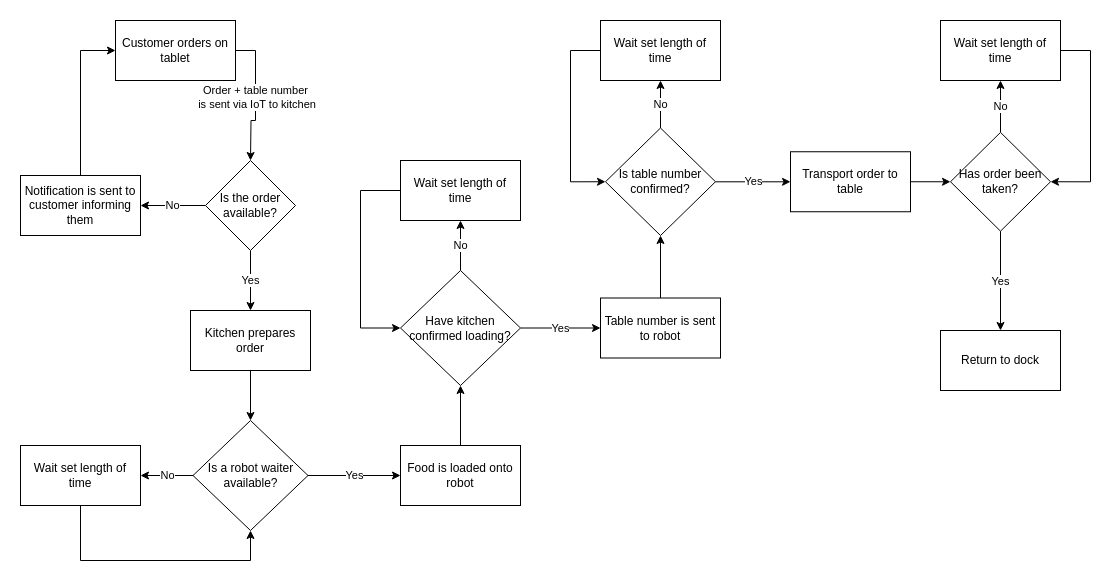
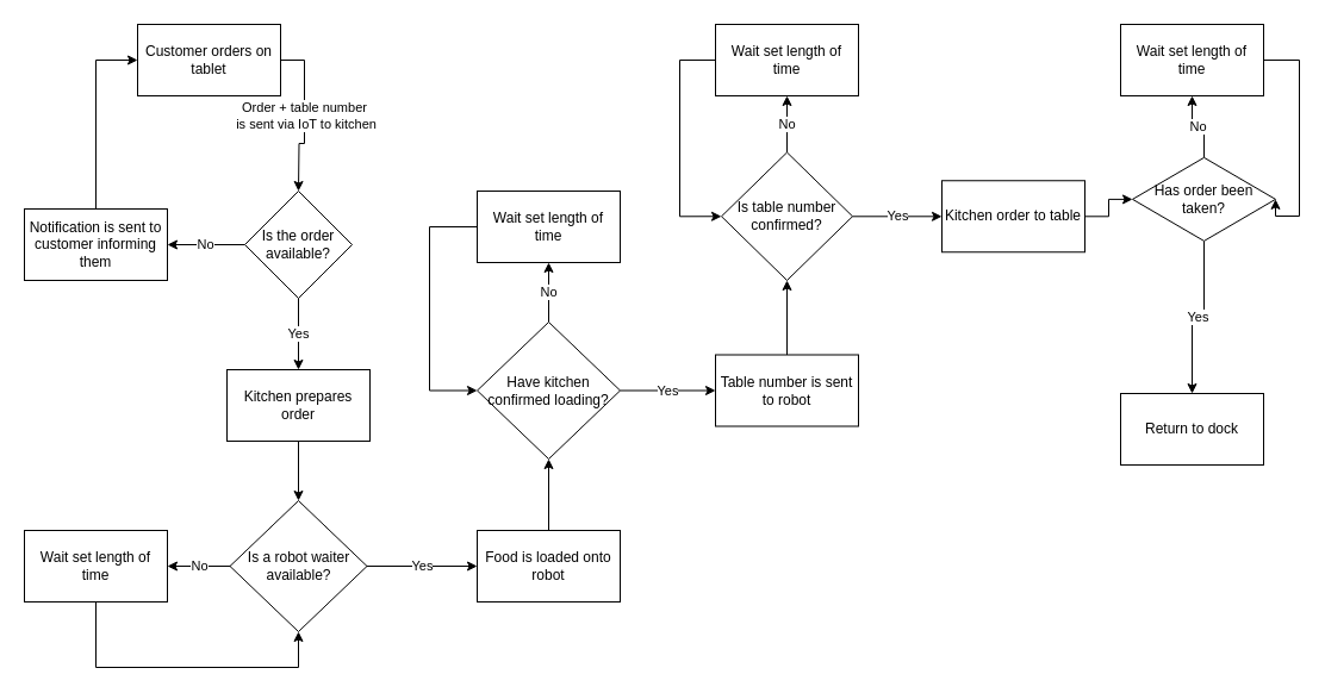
  <mxCell id="0" />
  <mxCell id="1" parent="0" />
  <mxCell id="2" value="Order + table number&lt;br&gt;&amp;nbsp;is sent via IoT to kitchen" style="edgeStyle=orthogonalEdgeStyle;rounded=0;orthogonalLoop=1;jettySize=auto;html=1;" edge="1" parent="1" source="3"><mxGeometry relative="1" as="geometry"><mxPoint x="250" y="160" as="targetPoint" /></mxGeometry></mxCell>
  <mxCell id="3" value="Customer orders on tablet" style="rounded=0;whiteSpace=wrap;html=1;" vertex="1" parent="1"><mxGeometry x="115" y="20" width="120" height="60" as="geometry" /></mxCell>
  <mxCell id="4" value="No" style="edgeStyle=orthogonalEdgeStyle;rounded=0;orthogonalLoop=1;jettySize=auto;html=1;" edge="1" parent="1" source="6" target="8"><mxGeometry relative="1" as="geometry" /></mxCell>
  <mxCell id="5" value="Yes" style="edgeStyle=orthogonalEdgeStyle;rounded=0;orthogonalLoop=1;jettySize=auto;html=1;" edge="1" parent="1" source="6" target="10"><mxGeometry relative="1" as="geometry" /></mxCell>
  <mxCell id="6" value="Is the order available?" style="rhombus;whiteSpace=wrap;html=1;" vertex="1" parent="1"><mxGeometry x="205" y="160" width="90" height="90" as="geometry" /></mxCell>
  <mxCell id="7" style="edgeStyle=orthogonalEdgeStyle;rounded=0;orthogonalLoop=1;jettySize=auto;html=1;exitX=0.5;exitY=0;exitDx=0;exitDy=0;entryX=0;entryY=0.5;entryDx=0;entryDy=0;" edge="1" parent="1" source="8" target="3"><mxGeometry relative="1" as="geometry" /></mxCell>
  <mxCell id="8" value="Notification is sent to customer informing them" style="whiteSpace=wrap;html=1;" vertex="1" parent="1"><mxGeometry x="20" y="175" width="120" height="60" as="geometry" /></mxCell>
  <mxCell id="9" value="" style="edgeStyle=orthogonalEdgeStyle;rounded=0;orthogonalLoop=1;jettySize=auto;html=1;" edge="1" parent="1" source="10" target="13"><mxGeometry relative="1" as="geometry" /></mxCell>
  <mxCell id="10" value="Kitchen prepares order" style="whiteSpace=wrap;html=1;" vertex="1" parent="1"><mxGeometry x="190" y="310" width="120" height="60" as="geometry" /></mxCell>
  <mxCell id="11" value="No" style="edgeStyle=orthogonalEdgeStyle;rounded=0;orthogonalLoop=1;jettySize=auto;html=1;" edge="1" parent="1" source="13" target="15"><mxGeometry relative="1" as="geometry" /></mxCell>
  <mxCell id="12" value="Yes" style="edgeStyle=orthogonalEdgeStyle;rounded=0;orthogonalLoop=1;jettySize=auto;html=1;" edge="1" parent="1" source="13" target="17"><mxGeometry relative="1" as="geometry" /></mxCell>
  <mxCell id="13" value="Is a robot waiter available?" style="rhombus;whiteSpace=wrap;html=1;" vertex="1" parent="1"><mxGeometry x="192.5" y="420" width="115" height="110" as="geometry" /></mxCell>
  <mxCell id="14" style="edgeStyle=orthogonalEdgeStyle;rounded=0;orthogonalLoop=1;jettySize=auto;html=1;exitX=0.5;exitY=1;exitDx=0;exitDy=0;entryX=0.5;entryY=1;entryDx=0;entryDy=0;" edge="1" parent="1" source="15" target="13"><mxGeometry relative="1" as="geometry"><Array as="points"><mxPoint x="80" y="560" /><mxPoint x="250" y="560" /></Array></mxGeometry></mxCell>
  <mxCell id="15" value="Wait set length of time" style="whiteSpace=wrap;html=1;" vertex="1" parent="1"><mxGeometry x="20" y="445" width="120" height="60" as="geometry" /></mxCell>
  <mxCell id="16" value="" style="edgeStyle=orthogonalEdgeStyle;rounded=0;orthogonalLoop=1;jettySize=auto;html=1;" edge="1" parent="1" source="17" target="20"><mxGeometry relative="1" as="geometry" /></mxCell>
  <mxCell id="17" value="Food is loaded onto robot" style="whiteSpace=wrap;html=1;" vertex="1" parent="1"><mxGeometry x="400" y="445" width="120" height="60" as="geometry" /></mxCell>
  <mxCell id="18" value="No" style="edgeStyle=orthogonalEdgeStyle;rounded=0;orthogonalLoop=1;jettySize=auto;html=1;" edge="1" parent="1" source="20" target="22"><mxGeometry relative="1" as="geometry" /></mxCell>
  <mxCell id="19" value="Yes" style="edgeStyle=orthogonalEdgeStyle;rounded=0;orthogonalLoop=1;jettySize=auto;html=1;" edge="1" parent="1" source="20" target="24"><mxGeometry relative="1" as="geometry" /></mxCell>
  <mxCell id="20" value="Have kitchen confirmed loading?" style="rhombus;whiteSpace=wrap;html=1;" vertex="1" parent="1"><mxGeometry x="400" y="270" width="120" height="115" as="geometry" /></mxCell>
  <mxCell id="21" style="edgeStyle=orthogonalEdgeStyle;rounded=0;orthogonalLoop=1;jettySize=auto;html=1;exitX=0;exitY=0.5;exitDx=0;exitDy=0;entryX=0;entryY=0.5;entryDx=0;entryDy=0;" edge="1" parent="1" source="22" target="20"><mxGeometry relative="1" as="geometry"><Array as="points"><mxPoint x="360" y="190" /><mxPoint x="360" y="328" /></Array></mxGeometry></mxCell>
  <mxCell id="22" value="Wait set length of time" style="whiteSpace=wrap;html=1;" vertex="1" parent="1"><mxGeometry x="400" y="160" width="120" height="60" as="geometry" /></mxCell>
  <mxCell id="23" value="" style="edgeStyle=orthogonalEdgeStyle;rounded=0;orthogonalLoop=1;jettySize=auto;html=1;" edge="1" parent="1" source="24" target="26"><mxGeometry relative="1" as="geometry" /></mxCell>
  <mxCell id="24" value="Table number is sent to robot" style="whiteSpace=wrap;html=1;" vertex="1" parent="1"><mxGeometry x="600" y="297.5" width="120" height="60" as="geometry" /></mxCell>
  <mxCell id="25" value="Yes" style="edgeStyle=orthogonalEdgeStyle;rounded=0;orthogonalLoop=1;jettySize=auto;html=1;" edge="1" parent="1" source="26" target="31"><mxGeometry relative="1" as="geometry" /></mxCell>
  <mxCell id="26" value="Is table number confirmed?" style="rhombus;whiteSpace=wrap;html=1;" vertex="1" parent="1"><mxGeometry x="605" y="127.5" width="110" height="107.5" as="geometry" /></mxCell>
  <mxCell id="27" value="No" style="edgeStyle=orthogonalEdgeStyle;rounded=0;orthogonalLoop=1;jettySize=auto;html=1;exitX=0.5;exitY=0;exitDx=0;exitDy=0;" edge="1" parent="1" target="29" source="26"><mxGeometry relative="1" as="geometry"><mxPoint x="660" y="112.5" as="sourcePoint" /></mxGeometry></mxCell>
  <mxCell id="28" style="edgeStyle=orthogonalEdgeStyle;rounded=0;orthogonalLoop=1;jettySize=auto;html=1;exitX=0;exitY=0.5;exitDx=0;exitDy=0;entryX=0;entryY=0.5;entryDx=0;entryDy=0;" edge="1" parent="1" source="29" target="26"><mxGeometry relative="1" as="geometry"><Array as="points"><mxPoint x="570" y="50" /><mxPoint x="570" y="181" /></Array></mxGeometry></mxCell>
  <mxCell id="29" value="Wait set length of time" style="whiteSpace=wrap;html=1;" vertex="1" parent="1"><mxGeometry x="600" y="20" width="120" height="60" as="geometry" /></mxCell>
  <mxCell id="30" value="" style="edgeStyle=orthogonalEdgeStyle;rounded=0;orthogonalLoop=1;jettySize=auto;html=1;" edge="1" parent="1" source="31" target="34"><mxGeometry relative="1" as="geometry" /></mxCell>
- <mxCell id="31" value="Transport order to table" style="whiteSpace=wrap;html=1;" vertex="1" parent="1"><mxGeometry x="790" y="151.25" width="120" height="60" as="geometry" /></mxCell>
+ <mxCell id="31" value="Kitchen order to table" style="whiteSpace=wrap;html=1;" vertex="1" parent="1"><mxGeometry x="790" y="151.25" width="120" height="60" as="geometry" /></mxCell>
  <mxCell id="32" value="No" style="edgeStyle=orthogonalEdgeStyle;rounded=0;orthogonalLoop=1;jettySize=auto;html=1;exitX=0.5;exitY=0;exitDx=0;exitDy=0;entryX=0.5;entryY=1;entryDx=0;entryDy=0;" edge="1" parent="1" source="34" target="36"><mxGeometry relative="1" as="geometry" /></mxCell>
  <mxCell id="33" value="Yes" style="edgeStyle=orthogonalEdgeStyle;rounded=0;orthogonalLoop=1;jettySize=auto;html=1;" edge="1" parent="1" source="34" target="37"><mxGeometry relative="1" as="geometry" /></mxCell>
- <mxCell id="34" value="Has order been taken?" style="rhombus;whiteSpace=wrap;html=1;" vertex="1" parent="1"><mxGeometry x="950" y="131.88" width="100" height="98.75" as="geometry" /></mxCell>
+ <mxCell id="34" value="Has order been taken?" style="rhombus;whiteSpace=wrap;html=1;" vertex="1" parent="1"><mxGeometry x="950" y="131.88" width="120" height="70" as="geometry" /></mxCell>
  <mxCell id="35" style="edgeStyle=orthogonalEdgeStyle;rounded=0;orthogonalLoop=1;jettySize=auto;html=1;exitX=1;exitY=0.5;exitDx=0;exitDy=0;entryX=1;entryY=0.5;entryDx=0;entryDy=0;" edge="1" parent="1" source="36" target="34"><mxGeometry relative="1" as="geometry"><Array as="points"><mxPoint x="1090" y="50" /><mxPoint x="1090" y="181" /></Array></mxGeometry></mxCell>
  <mxCell id="36" value="Wait set length of time" style="whiteSpace=wrap;html=1;" vertex="1" parent="1"><mxGeometry x="940" y="20" width="120" height="60" as="geometry" /></mxCell>
  <mxCell id="37" value="Return to dock" style="whiteSpace=wrap;html=1;" vertex="1" parent="1"><mxGeometry x="940" y="330.005" width="120" height="60" as="geometry" /></mxCell>
